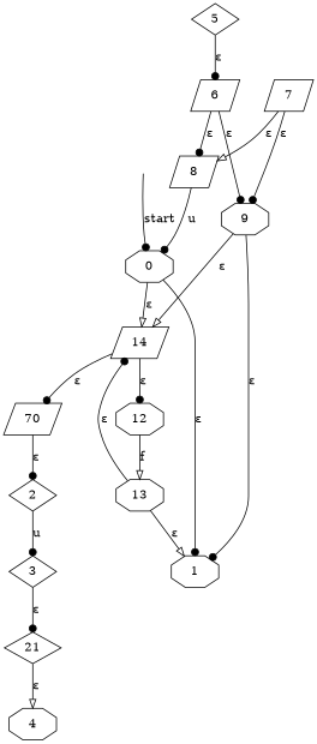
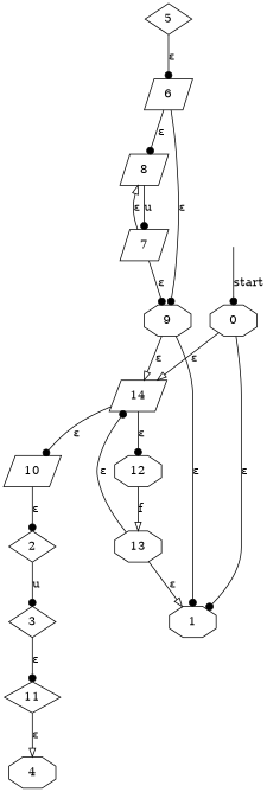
  digraph {
    rankdir=TB
    node [shape=octagon]
    edge [arrowhead=dot]
    __start [shape=point style=invis]
    0
    1
    14 [shape=parallelogram]
    12
-   10 [shape=parallelogram label=70]
+   10 [shape=parallelogram]
    2 [shape=diamond]
    3 [shape=diamond]
-   11 [shape=diamond label=21]
+   11 [shape=diamond]
    4
    5 [shape=diamond]
    6 [shape=parallelogram]
    8 [shape=parallelogram]
    9
    13
    7 [shape=parallelogram]
    __start -> 0 [label=start]
    0 -> 1 [label="&epsilon;"]
    0 -> 14 [arrowhead=onormal label="&epsilon;"]
    14 -> 12 [label="&epsilon;"]
    14 -> 10 [label="&epsilon;"]
    12 -> 13 [arrowhead=onormal label=f]
    10 -> 2 [label="&epsilon;"]
    2 -> 3 [label=u]
    3 -> 11 [label="&epsilon;"]
    11 -> 4 [arrowhead=onormal label="&epsilon;"]
    5 -> 6 [label="&epsilon;"]
    6 -> 8 [label="&epsilon;"]
    6 -> 9 [label="&epsilon;"]
-   8 -> 0 [label=u]
+   8 -> 7 [label=u]
    9 -> 1 [label="&epsilon;"]
    9 -> 14 [arrowhead=onormal label="&epsilon;"]
    13 -> 1 [arrowhead=onormal label="&epsilon;"]
    13 -> 14 [label="&epsilon;"]
    7 -> 8 [arrowhead=onormal label="&epsilon;"]
    7 -> 9 [label="&epsilon;"]
  }
